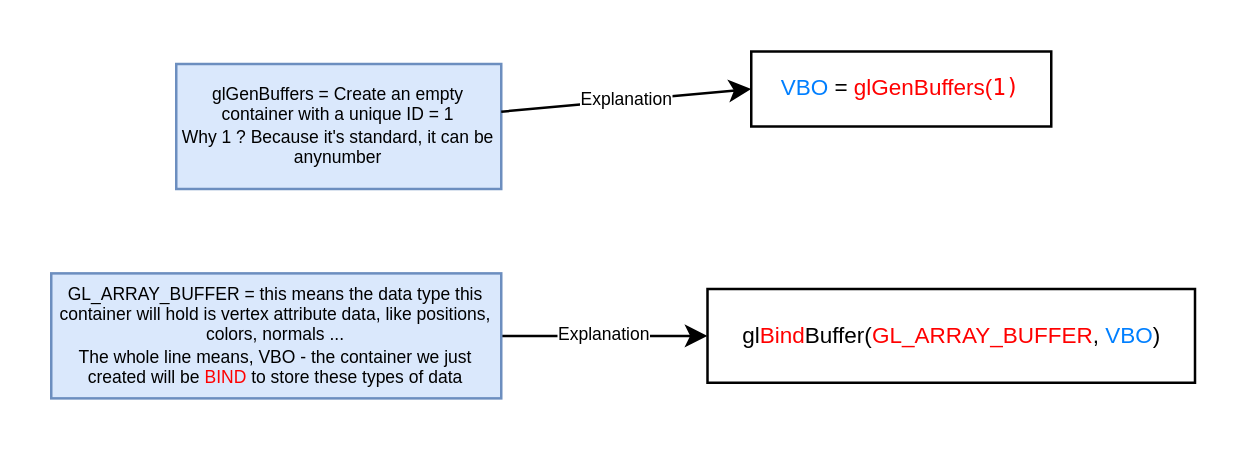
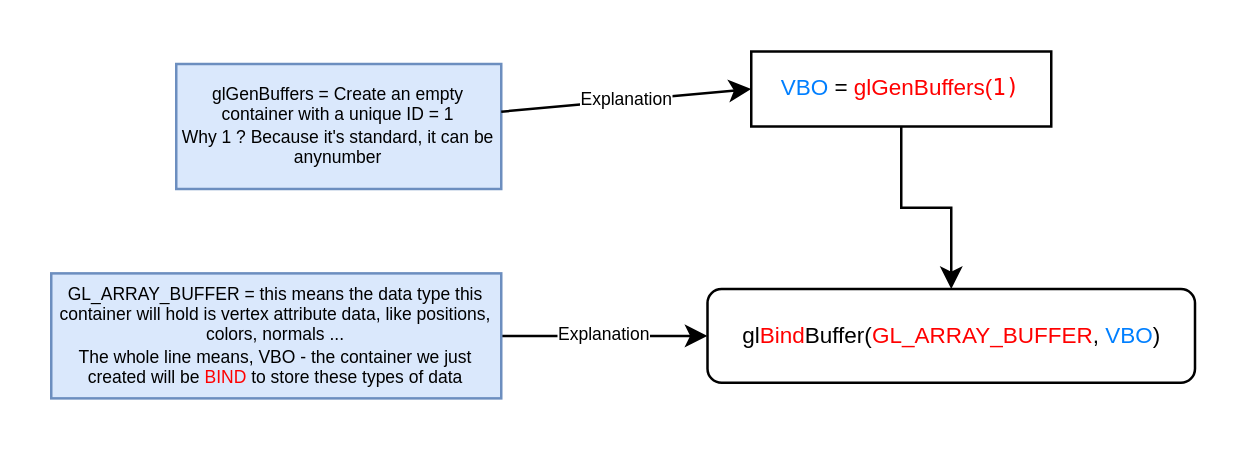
  <mxCell id="0" />
  <mxCell id="1" parent="0" />
+ <mxCell id="2" style="edgeStyle=orthogonalEdgeStyle;rounded=0;orthogonalLoop=1;jettySize=auto;html=1;entryX=0.5;entryY=0;entryDx=0;entryDy=0;" edge="1" parent="1" source="3" target="6"><mxGeometry relative="1" as="geometry" /></mxCell>
  <mxCell id="3" value="&lt;font color=&quot;#007fff&quot;&gt;VBO &lt;/font&gt;= &lt;font color=&quot;#ff0000&quot; style=&quot;font-size: 9px;&quot;&gt;glGenBuffers(&lt;span style=&quot;border: 0px solid rgb(217, 217, 227); box-sizing: border-box; --tw-border-spacing-x: 0; --tw-border-spacing-y: 0; --tw-translate-x: 0; --tw-translate-y: 0; --tw-rotate: 0; --tw-skew-x: 0; --tw-skew-y: 0; --tw-scale-x: 1; --tw-scale-y: 1; --tw-pan-x: ; --tw-pan-y: ; --tw-pinch-zoom: ; --tw-scroll-snap-strictness: proximity; --tw-gradient-from-position: ; --tw-gradient-via-position: ; --tw-gradient-to-position: ; --tw-ordinal: ; --tw-slashed-zero: ; --tw-numeric-figure: ; --tw-numeric-spacing: ; --tw-numeric-fraction: ; --tw-ring-inset: ; --tw-ring-offset-width: 0px; --tw-ring-offset-color: #fff; --tw-ring-color: rgba(69,89,164,.5); --tw-ring-offset-shadow: 0 0 transparent; --tw-ring-shadow: 0 0 transparent; --tw-shadow: 0 0 transparent; --tw-shadow-colored: 0 0 transparent; --tw-blur: ; --tw-brightness: ; --tw-contrast: ; --tw-grayscale: ; --tw-hue-rotate: ; --tw-invert: ; --tw-saturate: ; --tw-sepia: ; --tw-drop-shadow: ; --tw-backdrop-blur: ; --tw-backdrop-brightness: ; --tw-backdrop-contrast: ; --tw-backdrop-grayscale: ; --tw-backdrop-hue-rotate: ; --tw-backdrop-invert: ; --tw-backdrop-opacity: ; --tw-backdrop-saturate: ; --tw-backdrop-sepia: ; font-family: &amp;quot;Söhne Mono&amp;quot;, Monaco, &amp;quot;Andale Mono&amp;quot;, &amp;quot;Ubuntu Mono&amp;quot;, monospace; font-size: 9px; text-align: left;&quot; class=&quot;hljs-number&quot;&gt;1&lt;/span&gt;&lt;span style=&quot;font-family: &amp;quot;Söhne Mono&amp;quot;, Monaco, &amp;quot;Andale Mono&amp;quot;, &amp;quot;Ubuntu Mono&amp;quot;, monospace; font-size: 9px; text-align: left;&quot;&gt;)&lt;/span&gt;&lt;/font&gt;" style="rounded=0;whiteSpace=wrap;html=1;fontSize=9;" vertex="1" parent="1"><mxGeometry x="300" y="20" width="120" height="30" as="geometry" /></mxCell>
  <mxCell id="4" value="glGenBuffers = Create an empty container with a unique ID = 1&lt;br style=&quot;font-size: 7px;&quot;&gt;Why 1 ? Because it's standard, it can be anynumber" style="rounded=0;whiteSpace=wrap;html=1;fontSize=7;fillColor=#dae8fc;strokeColor=#6c8ebf;" vertex="1" parent="1"><mxGeometry x="70" y="25" width="130" height="50" as="geometry" /></mxCell>
  <mxCell id="5" value="Explanation" style="rounded=0;orthogonalLoop=1;jettySize=auto;html=1;entryX=0;entryY=0.5;entryDx=0;entryDy=0;fontSize=7;strokeColor=default;" edge="1" parent="1" source="4" target="3"><mxGeometry relative="1" as="geometry" /></mxCell>
- <mxCell id="6" value="gl&lt;font color=&quot;#ff0000&quot;&gt;Bind&lt;/font&gt;Buffer(&lt;font color=&quot;#ff0000&quot;&gt;GL_ARRAY_BUFFER&lt;/font&gt;, &lt;font color=&quot;#007fff&quot;&gt;VBO&lt;/font&gt;)" style="rounded=0;whiteSpace=wrap;html=1;fontSize=9;" vertex="1" parent="1"><mxGeometry x="282.5" y="115" width="195" height="37.5" as="geometry" /></mxCell>
+ <mxCell id="6" value="gl&lt;font color=&quot;#ff0000&quot;&gt;Bind&lt;/font&gt;Buffer(&lt;font color=&quot;#ff0000&quot;&gt;GL_ARRAY_BUFFER&lt;/font&gt;, &lt;font color=&quot;#007fff&quot;&gt;VBO&lt;/font&gt;)" style="whiteSpace=wrap;html=1;fontSize=9;rounded=1;" vertex="1" parent="1"><mxGeometry x="282.5" y="115" width="195" height="37.5" as="geometry" /></mxCell>
  <mxCell id="7" value="Explanation" style="edgeStyle=orthogonalEdgeStyle;rounded=0;orthogonalLoop=1;jettySize=auto;html=1;entryX=0;entryY=0.5;entryDx=0;entryDy=0;fontSize=7;" edge="1" parent="1" source="8" target="6"><mxGeometry relative="1" as="geometry" /></mxCell>
  <mxCell id="8" value="GL_ARRAY_BUFFER = this means the data type this container will hold is&amp;nbsp;vertex attribute data, like positions, colors, normals ...&lt;br&gt;The whole line means, VBO - the container we just created will be &lt;font color=&quot;#ff0000&quot;&gt;BIND &lt;/font&gt;to store these types of data" style="rounded=0;whiteSpace=wrap;html=1;fontSize=7;fillColor=#dae8fc;strokeColor=#6c8ebf;" vertex="1" parent="1"><mxGeometry x="20" y="108.75" width="180" height="50" as="geometry" /></mxCell>
